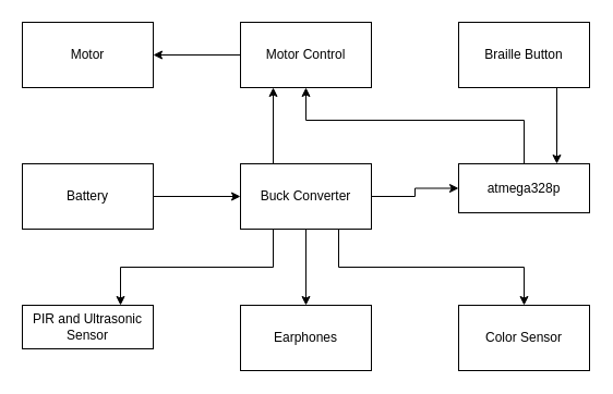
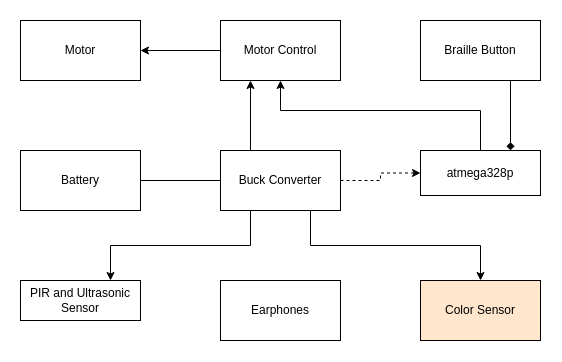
  <mxCell id="0" />
  <mxCell id="1" parent="0" />
  <mxCell id="2" style="edgeStyle=orthogonalEdgeStyle;rounded=0;orthogonalLoop=1;jettySize=auto;html=1;entryX=0.5;entryY=1;entryDx=0;entryDy=0;" edge="1" parent="1" source="3" target="13"><mxGeometry relative="1" as="geometry"><mxPoint x="450" y="90" as="targetPoint" /><Array as="points"><mxPoint x="480" y="110" /><mxPoint x="280" y="110" /></Array></mxGeometry></mxCell>
  <mxCell id="3" value="atmega328p" style="rounded=0;whiteSpace=wrap;html=1;" vertex="1" parent="1"><mxGeometry x="420" y="150" width="120" height="45" as="geometry" /></mxCell>
- <mxCell id="4" value="" style="edgeStyle=orthogonalEdgeStyle;rounded=0;orthogonalLoop=1;jettySize=auto;html=1;" edge="1" parent="1" source="9" target="3"><mxGeometry relative="1" as="geometry" /></mxCell>
+ <mxCell id="4" value="" style="edgeStyle=orthogonalEdgeStyle;rounded=0;orthogonalLoop=1;jettySize=auto;html=1;dashed=1;" edge="1" parent="1" source="9" target="3"><mxGeometry relative="1" as="geometry" /></mxCell>
  <mxCell id="5" style="edgeStyle=orthogonalEdgeStyle;rounded=0;orthogonalLoop=1;jettySize=auto;html=1;exitX=0.25;exitY=0;exitDx=0;exitDy=0;entryX=0.25;entryY=1;entryDx=0;entryDy=0;" edge="1" parent="1" source="9" target="13"><mxGeometry relative="1" as="geometry" /></mxCell>
  <mxCell id="6" style="edgeStyle=orthogonalEdgeStyle;rounded=0;orthogonalLoop=1;jettySize=auto;html=1;exitX=0.25;exitY=1;exitDx=0;exitDy=0;entryX=0.75;entryY=0;entryDx=0;entryDy=0;" edge="1" parent="1" source="9" target="17"><mxGeometry relative="1" as="geometry" /></mxCell>
- <mxCell id="7" style="edgeStyle=orthogonalEdgeStyle;rounded=0;orthogonalLoop=1;jettySize=auto;html=1;" edge="1" parent="1" source="9" target="18"><mxGeometry relative="1" as="geometry" /></mxCell>
  <mxCell id="8" style="edgeStyle=orthogonalEdgeStyle;rounded=0;orthogonalLoop=1;jettySize=auto;html=1;exitX=0.75;exitY=1;exitDx=0;exitDy=0;entryX=0.5;entryY=0;entryDx=0;entryDy=0;" edge="1" parent="1" source="9" target="19"><mxGeometry relative="1" as="geometry" /></mxCell>
  <mxCell id="9" value="Buck Converter" style="rounded=0;whiteSpace=wrap;html=1;" vertex="1" parent="1"><mxGeometry x="220" y="150" width="120" height="60" as="geometry" /></mxCell>
- <mxCell id="10" value="" style="edgeStyle=orthogonalEdgeStyle;rounded=0;orthogonalLoop=1;jettySize=auto;html=1;" edge="1" parent="1" source="11" target="9"><mxGeometry relative="1" as="geometry" /></mxCell>
+ <mxCell id="10" value="" style="edgeStyle=orthogonalEdgeStyle;rounded=0;orthogonalLoop=1;jettySize=auto;html=1;endArrow=none;" edge="1" parent="1" source="11" target="9"><mxGeometry relative="1" as="geometry" /></mxCell>
  <mxCell id="11" value="Battery" style="rounded=0;whiteSpace=wrap;html=1;" vertex="1" parent="1"><mxGeometry x="20" y="150" width="120" height="60" as="geometry" /></mxCell>
  <mxCell id="12" style="edgeStyle=orthogonalEdgeStyle;rounded=0;orthogonalLoop=1;jettySize=auto;html=1;entryX=1;entryY=0.5;entryDx=0;entryDy=0;" edge="1" parent="1" source="13" target="14"><mxGeometry relative="1" as="geometry" /></mxCell>
  <mxCell id="13" value="Motor Control" style="rounded=0;whiteSpace=wrap;html=1;" vertex="1" parent="1"><mxGeometry x="220" y="20" width="120" height="60" as="geometry" /></mxCell>
  <mxCell id="14" value="Motor" style="rounded=0;whiteSpace=wrap;html=1;" vertex="1" parent="1"><mxGeometry x="20" y="20" width="120" height="60" as="geometry" /></mxCell>
- <mxCell id="15" style="edgeStyle=orthogonalEdgeStyle;rounded=0;orthogonalLoop=1;jettySize=auto;html=1;exitX=0.75;exitY=1;exitDx=0;exitDy=0;entryX=0.75;entryY=0;entryDx=0;entryDy=0;" edge="1" parent="1" source="16" target="3"><mxGeometry relative="1" as="geometry" /></mxCell>
+ <mxCell id="15" style="edgeStyle=orthogonalEdgeStyle;rounded=0;orthogonalLoop=1;jettySize=auto;html=1;exitX=0.75;exitY=1;exitDx=0;exitDy=0;entryX=0.75;entryY=0;entryDx=0;entryDy=0;endArrow=diamond;" edge="1" parent="1" source="16" target="3"><mxGeometry relative="1" as="geometry" /></mxCell>
  <mxCell id="16" value="Braille Button" style="rounded=0;whiteSpace=wrap;html=1;" vertex="1" parent="1"><mxGeometry x="420" y="20" width="120" height="60" as="geometry" /></mxCell>
  <mxCell id="17" value="PIR and Ultrasonic Sensor" style="rounded=0;whiteSpace=wrap;html=1;" vertex="1" parent="1"><mxGeometry x="20" y="280" width="120" height="40" as="geometry" /></mxCell>
  <mxCell id="18" value="Earphones" style="rounded=0;whiteSpace=wrap;html=1;" vertex="1" parent="1"><mxGeometry x="220" y="280" width="120" height="60" as="geometry" /></mxCell>
- <mxCell id="19" value="Color Sensor" style="rounded=0;whiteSpace=wrap;html=1;" vertex="1" parent="1"><mxGeometry x="420" y="280" width="120" height="60" as="geometry" /></mxCell>
+ <mxCell id="19" value="Color Sensor" style="rounded=0;whiteSpace=wrap;html=1;fillColor=#ffe6cc;" vertex="1" parent="1"><mxGeometry x="420" y="280" width="120" height="60" as="geometry" /></mxCell>
